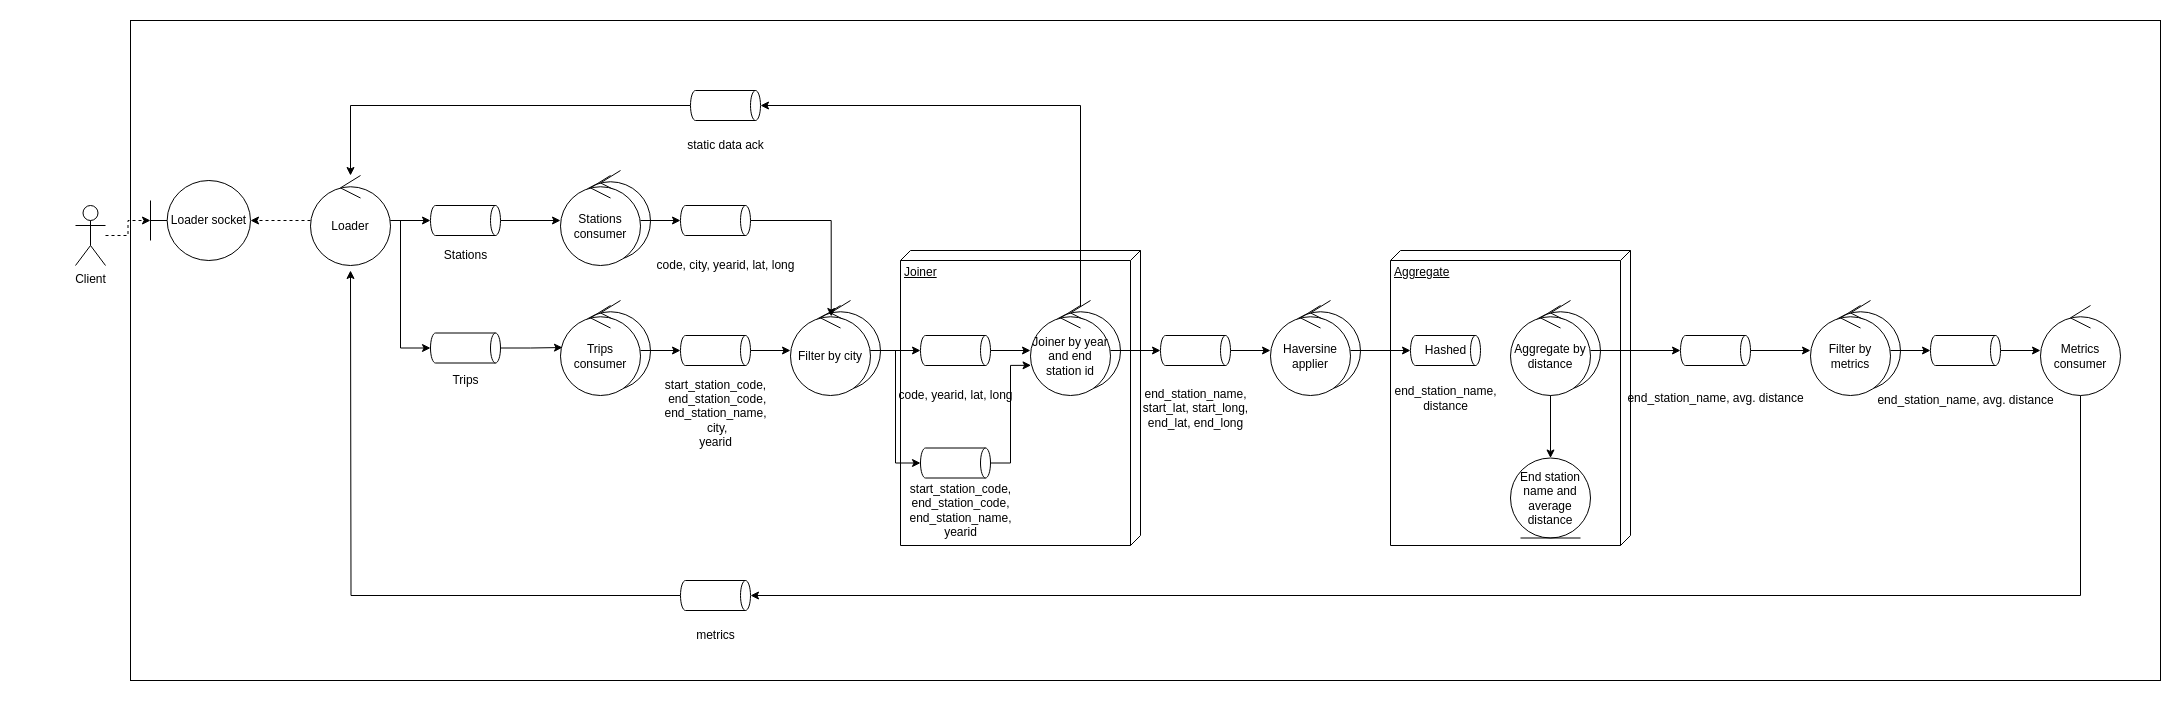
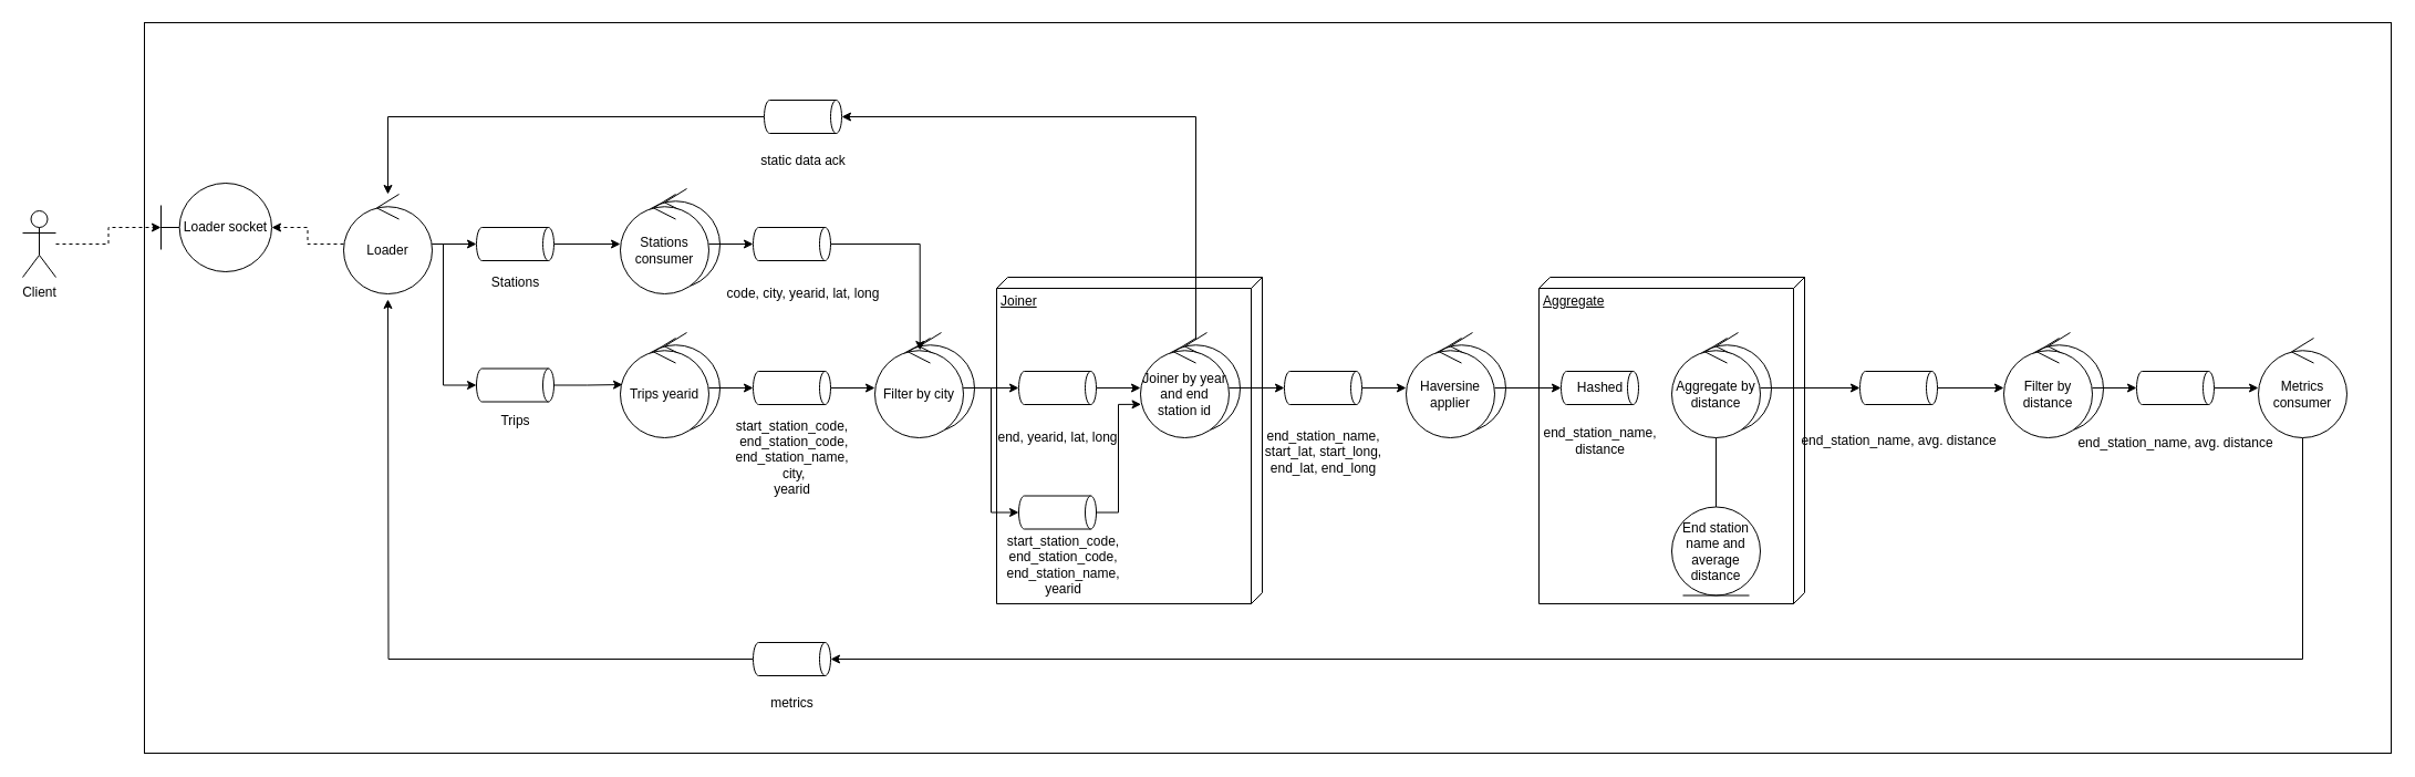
  <mxCell id="0" />
  <mxCell id="1" parent="0" />
  <mxCell id="2" value="" style="rounded=0;whiteSpace=wrap;html=1;fillColor=none;" vertex="1" parent="1"><mxGeometry x="130" y="20" width="2030" height="660" as="geometry" /></mxCell>
  <mxCell id="3" value="Aggregate" style="verticalAlign=top;align=left;spacingTop=8;spacingLeft=2;spacingRight=12;shape=cube;size=10;direction=south;fontStyle=4;html=1;whiteSpace=wrap;" vertex="1" parent="1"><mxGeometry x="1390" y="250" width="240" height="295" as="geometry" /></mxCell>
  <mxCell id="4" value="Joiner" style="verticalAlign=top;align=left;spacingTop=8;spacingLeft=2;spacingRight=12;shape=cube;size=10;direction=south;fontStyle=4;html=1;whiteSpace=wrap;" vertex="1" parent="1"><mxGeometry x="900" y="250" width="240" height="295" as="geometry" /></mxCell>
- <mxCell id="5" value="Loader socket" style="shape=umlBoundary;whiteSpace=wrap;html=1;" vertex="1" parent="1"><mxGeometry x="150" y="180" width="100" height="80" as="geometry" /></mxCell>
+ <mxCell id="5" value="Loader socket" style="shape=umlBoundary;whiteSpace=wrap;html=1;" vertex="1" parent="1"><mxGeometry x="145" y="165" width="100" height="80" as="geometry" /></mxCell>
  <mxCell id="6" style="edgeStyle=orthogonalEdgeStyle;rounded=0;orthogonalLoop=1;jettySize=auto;html=1;dashed=1;" edge="1" parent="1" source="9" target="5"><mxGeometry relative="1" as="geometry" /></mxCell>
  <mxCell id="7" style="edgeStyle=orthogonalEdgeStyle;rounded=0;orthogonalLoop=1;jettySize=auto;html=1;entryX=0.5;entryY=1;entryDx=0;entryDy=0;entryPerimeter=0;" edge="1" parent="1" source="9" target="17"><mxGeometry relative="1" as="geometry" /></mxCell>
  <mxCell id="8" style="edgeStyle=orthogonalEdgeStyle;rounded=0;orthogonalLoop=1;jettySize=auto;html=1;entryX=0.5;entryY=1;entryDx=0;entryDy=0;entryPerimeter=0;" edge="1" parent="1" source="9" target="19"><mxGeometry relative="1" as="geometry"><Array as="points"><mxPoint x="400" y="220" /><mxPoint x="400" y="348" /></Array></mxGeometry></mxCell>
  <mxCell id="9" value="Loader" style="ellipse;shape=umlControl;whiteSpace=wrap;html=1;" vertex="1" parent="1"><mxGeometry x="310" y="175" width="80" height="90" as="geometry" /></mxCell>
  <mxCell id="10" value="" style="group" vertex="1" connectable="0" parent="1"><mxGeometry x="560" y="170" width="90" height="95" as="geometry" /></mxCell>
  <mxCell id="11" value="" style="ellipse;shape=umlControl;whiteSpace=wrap;html=1;" vertex="1" parent="10"><mxGeometry x="10" width="80" height="90" as="geometry" /></mxCell>
  <mxCell id="12" value="Stations consumer" style="ellipse;shape=umlControl;whiteSpace=wrap;html=1;" vertex="1" parent="10"><mxGeometry y="5" width="80" height="90" as="geometry" /></mxCell>
  <mxCell id="13" value="" style="group" vertex="1" connectable="0" parent="1"><mxGeometry x="560" y="300" width="90" height="95" as="geometry" /></mxCell>
  <mxCell id="14" value="" style="ellipse;shape=umlControl;whiteSpace=wrap;html=1;" vertex="1" parent="13"><mxGeometry x="10" width="80" height="90" as="geometry" /></mxCell>
- <mxCell id="15" value="Trips consumer" style="ellipse;shape=umlControl;whiteSpace=wrap;html=1;" vertex="1" parent="13"><mxGeometry y="5" width="80" height="90" as="geometry" /></mxCell>
+ <mxCell id="15" value="Trips yearid" style="ellipse;shape=umlControl;whiteSpace=wrap;html=1;" vertex="1" parent="13"><mxGeometry y="5" width="80" height="90" as="geometry" /></mxCell>
  <mxCell id="16" style="edgeStyle=orthogonalEdgeStyle;rounded=0;orthogonalLoop=1;jettySize=auto;html=1;" edge="1" parent="1" source="17" target="12"><mxGeometry relative="1" as="geometry" /></mxCell>
  <mxCell id="17" value="" style="shape=cylinder3;whiteSpace=wrap;html=1;boundedLbl=1;backgroundOutline=1;size=5;rotation=90;" vertex="1" parent="1"><mxGeometry x="450" y="185" width="30" height="70" as="geometry" /></mxCell>
  <mxCell id="18" style="edgeStyle=orthogonalEdgeStyle;rounded=0;orthogonalLoop=1;jettySize=auto;html=1;entryX=0.025;entryY=0.467;entryDx=0;entryDy=0;entryPerimeter=0;" edge="1" parent="1" source="19" target="15"><mxGeometry relative="1" as="geometry" /></mxCell>
  <mxCell id="19" value="" style="shape=cylinder3;whiteSpace=wrap;html=1;boundedLbl=1;backgroundOutline=1;size=5;rotation=90;" vertex="1" parent="1"><mxGeometry x="450" y="312.5" width="30" height="70" as="geometry" /></mxCell>
  <mxCell id="20" value="" style="group" vertex="1" connectable="0" parent="1"><mxGeometry x="790" y="300" width="90" height="95" as="geometry" /></mxCell>
  <mxCell id="21" value="" style="ellipse;shape=umlControl;whiteSpace=wrap;html=1;" vertex="1" parent="20"><mxGeometry x="10" width="80" height="90" as="geometry" /></mxCell>
  <mxCell id="22" value="Filter by city" style="ellipse;shape=umlControl;whiteSpace=wrap;html=1;" vertex="1" parent="20"><mxGeometry y="5" width="80" height="90" as="geometry" /></mxCell>
  <mxCell id="23" value="" style="edgeStyle=orthogonalEdgeStyle;rounded=0;orthogonalLoop=1;jettySize=auto;html=1;" edge="1" parent="1" source="24" target="22"><mxGeometry relative="1" as="geometry" /></mxCell>
  <mxCell id="24" value="" style="shape=cylinder3;whiteSpace=wrap;html=1;boundedLbl=1;backgroundOutline=1;size=5;rotation=90;" vertex="1" parent="1"><mxGeometry x="700" y="315" width="30" height="70" as="geometry" /></mxCell>
  <mxCell id="25" value="" style="group" vertex="1" connectable="0" parent="1"><mxGeometry x="1030" y="300" width="90" height="95" as="geometry" /></mxCell>
  <mxCell id="26" value="" style="ellipse;shape=umlControl;whiteSpace=wrap;html=1;" vertex="1" parent="25"><mxGeometry x="10" width="80" height="90" as="geometry" /></mxCell>
  <mxCell id="27" value="Joiner by year and end station id" style="ellipse;shape=umlControl;whiteSpace=wrap;html=1;" vertex="1" parent="25"><mxGeometry y="5" width="80" height="90" as="geometry" /></mxCell>
  <mxCell id="28" value="" style="edgeStyle=orthogonalEdgeStyle;rounded=0;orthogonalLoop=1;jettySize=auto;html=1;" edge="1" parent="1" source="29" target="27"><mxGeometry relative="1" as="geometry" /></mxCell>
  <mxCell id="29" value="" style="shape=cylinder3;whiteSpace=wrap;html=1;boundedLbl=1;backgroundOutline=1;size=5;rotation=90;" vertex="1" parent="1"><mxGeometry x="940" y="315" width="30" height="70" as="geometry" /></mxCell>
  <mxCell id="30" style="edgeStyle=orthogonalEdgeStyle;rounded=0;orthogonalLoop=1;jettySize=auto;html=1;entryX=0.5;entryY=1;entryDx=0;entryDy=0;entryPerimeter=0;" edge="1" parent="1" source="22" target="29"><mxGeometry relative="1" as="geometry" /></mxCell>
  <mxCell id="31" value="" style="edgeStyle=orthogonalEdgeStyle;rounded=0;orthogonalLoop=1;jettySize=auto;html=1;" edge="1" parent="1" source="15" target="24"><mxGeometry relative="1" as="geometry" /></mxCell>
  <mxCell id="32" style="edgeStyle=orthogonalEdgeStyle;rounded=0;orthogonalLoop=1;jettySize=auto;html=1;entryX=0.509;entryY=0.122;entryDx=0;entryDy=0;entryPerimeter=0;" edge="1" parent="1" source="33" target="22"><mxGeometry relative="1" as="geometry" /></mxCell>
  <mxCell id="33" value="" style="shape=cylinder3;whiteSpace=wrap;html=1;boundedLbl=1;backgroundOutline=1;size=5;rotation=90;" vertex="1" parent="1"><mxGeometry x="700" y="185" width="30" height="70" as="geometry" /></mxCell>
  <mxCell id="34" value="" style="edgeStyle=orthogonalEdgeStyle;rounded=0;orthogonalLoop=1;jettySize=auto;html=1;" edge="1" parent="1" source="12" target="33"><mxGeometry relative="1" as="geometry" /></mxCell>
  <mxCell id="35" value="" style="group" vertex="1" connectable="0" parent="1"><mxGeometry x="1270" y="300" width="90" height="95" as="geometry" /></mxCell>
  <mxCell id="36" value="" style="ellipse;shape=umlControl;whiteSpace=wrap;html=1;" vertex="1" parent="35"><mxGeometry x="10" width="80" height="90" as="geometry" /></mxCell>
  <mxCell id="37" value="Haversine applier" style="ellipse;shape=umlControl;whiteSpace=wrap;html=1;" vertex="1" parent="35"><mxGeometry y="5" width="80" height="90" as="geometry" /></mxCell>
  <mxCell id="38" value="" style="edgeStyle=orthogonalEdgeStyle;rounded=0;orthogonalLoop=1;jettySize=auto;html=1;" edge="1" parent="1" source="39" target="37"><mxGeometry relative="1" as="geometry" /></mxCell>
  <mxCell id="39" value="" style="shape=cylinder3;whiteSpace=wrap;html=1;boundedLbl=1;backgroundOutline=1;size=5;rotation=90;" vertex="1" parent="1"><mxGeometry x="1180" y="315" width="30" height="70" as="geometry" /></mxCell>
  <mxCell id="40" value="" style="edgeStyle=orthogonalEdgeStyle;rounded=0;orthogonalLoop=1;jettySize=auto;html=1;" edge="1" parent="1" source="27" target="39"><mxGeometry relative="1" as="geometry" /></mxCell>
  <mxCell id="41" value="" style="shape=cylinder3;whiteSpace=wrap;html=1;boundedLbl=1;backgroundOutline=1;size=5;rotation=90;" vertex="1" parent="1"><mxGeometry x="1430" y="315" width="30" height="70" as="geometry" /></mxCell>
  <mxCell id="42" value="" style="edgeStyle=orthogonalEdgeStyle;rounded=0;orthogonalLoop=1;jettySize=auto;html=1;" edge="1" parent="1" source="37" target="41"><mxGeometry relative="1" as="geometry" /></mxCell>
  <mxCell id="43" style="edgeStyle=orthogonalEdgeStyle;rounded=0;orthogonalLoop=1;jettySize=auto;html=1;" edge="1" parent="1" source="44" target="49"><mxGeometry relative="1" as="geometry"><Array as="points"><mxPoint x="2080" y="595" /></Array></mxGeometry></mxCell>
  <mxCell id="44" value="Metrics consumer" style="ellipse;shape=umlControl;whiteSpace=wrap;html=1;" vertex="1" parent="1"><mxGeometry x="2040" y="305" width="80" height="90" as="geometry" /></mxCell>
  <mxCell id="45" style="edgeStyle=orthogonalEdgeStyle;rounded=0;orthogonalLoop=1;jettySize=auto;html=1;" edge="1" parent="1" source="46" target="9"><mxGeometry relative="1" as="geometry" /></mxCell>
  <mxCell id="46" value="" style="shape=cylinder3;whiteSpace=wrap;html=1;boundedLbl=1;backgroundOutline=1;size=5;rotation=90;" vertex="1" parent="1"><mxGeometry x="710" y="70" width="30" height="70" as="geometry" /></mxCell>
  <mxCell id="47" style="edgeStyle=orthogonalEdgeStyle;rounded=0;orthogonalLoop=1;jettySize=auto;html=1;entryX=0.5;entryY=0;entryDx=0;entryDy=0;entryPerimeter=0;" edge="1" parent="1" source="27" target="46"><mxGeometry relative="1" as="geometry"><Array as="points"><mxPoint x="1080" y="105" /></Array></mxGeometry></mxCell>
  <mxCell id="48" style="edgeStyle=orthogonalEdgeStyle;rounded=0;orthogonalLoop=1;jettySize=auto;html=1;" edge="1" parent="1" source="49"><mxGeometry relative="1" as="geometry"><mxPoint x="350" y="270" as="targetPoint" /></mxGeometry></mxCell>
  <mxCell id="49" value="" style="shape=cylinder3;whiteSpace=wrap;html=1;boundedLbl=1;backgroundOutline=1;size=5;rotation=90;" vertex="1" parent="1"><mxGeometry x="700" y="560" width="30" height="70" as="geometry" /></mxCell>
  <mxCell id="50" value="Trips" style="text;html=1;align=center;verticalAlign=middle;resizable=0;points=[];autosize=1;strokeColor=none;fillColor=none;" vertex="1" parent="1"><mxGeometry x="440" y="365" width="50" height="30" as="geometry" /></mxCell>
  <mxCell id="51" value="Stations" style="text;html=1;align=center;verticalAlign=middle;resizable=0;points=[];autosize=1;strokeColor=none;fillColor=none;" vertex="1" parent="1"><mxGeometry x="430" y="240" width="70" height="30" as="geometry" /></mxCell>
  <mxCell id="52" value="static data ack" style="text;html=1;align=center;verticalAlign=middle;resizable=0;points=[];autosize=1;strokeColor=none;fillColor=none;" vertex="1" parent="1"><mxGeometry x="675" y="130" width="100" height="30" as="geometry" /></mxCell>
  <mxCell id="53" value="metrics" style="text;html=1;align=center;verticalAlign=middle;resizable=0;points=[];autosize=1;strokeColor=none;fillColor=none;" vertex="1" parent="1"><mxGeometry x="685" y="620" width="60" height="30" as="geometry" /></mxCell>
  <mxCell id="54" value="" style="edgeStyle=orthogonalEdgeStyle;rounded=0;orthogonalLoop=1;jettySize=auto;html=1;dashed=1;" edge="1" parent="1" source="55" target="5"><mxGeometry relative="1" as="geometry" /></mxCell>
- <mxCell id="55" value="Client" style="shape=umlActor;verticalLabelPosition=bottom;verticalAlign=top;html=1;outlineConnect=0;" vertex="1" parent="1"><mxGeometry x="75" y="205" width="30" height="60" as="geometry" /></mxCell>
+ <mxCell id="55" value="Client" style="shape=umlActor;verticalLabelPosition=bottom;verticalAlign=top;html=1;outlineConnect=0;" vertex="1" parent="1"><mxGeometry x="20" y="190" width="30" height="60" as="geometry" /></mxCell>
  <mxCell id="56" value="&lt;div&gt;start_station_code,&lt;/div&gt;&lt;div&gt;&amp;nbsp;end_station_code, &lt;br&gt;&lt;/div&gt;&lt;div&gt;end_station_name,&lt;/div&gt;&lt;div&gt;&amp;nbsp;city, &lt;br&gt;&lt;/div&gt;&lt;div&gt;yearid&lt;/div&gt;" style="text;html=1;align=center;verticalAlign=middle;resizable=0;points=[];autosize=1;strokeColor=none;fillColor=none;" vertex="1" parent="1"><mxGeometry x="650" y="367.5" width="130" height="90" as="geometry" /></mxCell>
  <mxCell id="57" value="" style="group" vertex="1" connectable="0" parent="1"><mxGeometry x="1510" y="300" width="90" height="95" as="geometry" /></mxCell>
  <mxCell id="58" value="" style="ellipse;shape=umlControl;whiteSpace=wrap;html=1;" vertex="1" parent="57"><mxGeometry x="10" width="80" height="90" as="geometry" /></mxCell>
  <mxCell id="59" value="Aggregate by distance" style="ellipse;shape=umlControl;whiteSpace=wrap;html=1;" vertex="1" parent="57"><mxGeometry y="5" width="80" height="90" as="geometry" /></mxCell>
  <mxCell id="60" value="" style="edgeStyle=orthogonalEdgeStyle;rounded=0;orthogonalLoop=1;jettySize=auto;html=1;" edge="1" parent="1" source="61" target="77"><mxGeometry relative="1" as="geometry" /></mxCell>
  <mxCell id="61" value="" style="shape=cylinder3;whiteSpace=wrap;html=1;boundedLbl=1;backgroundOutline=1;size=5;rotation=90;" vertex="1" parent="1"><mxGeometry x="1700" y="315" width="30" height="70" as="geometry" /></mxCell>
  <mxCell id="62" value="" style="edgeStyle=orthogonalEdgeStyle;rounded=0;orthogonalLoop=1;jettySize=auto;html=1;" edge="1" parent="1" source="59" target="61"><mxGeometry relative="1" as="geometry" /></mxCell>
  <mxCell id="63" value="end_station_name, avg. distance" style="text;html=1;align=center;verticalAlign=middle;resizable=0;points=[];autosize=1;strokeColor=none;fillColor=none;" vertex="1" parent="1"><mxGeometry x="1615" y="382.5" width="200" height="30" as="geometry" /></mxCell>
  <mxCell id="64" style="edgeStyle=orthogonalEdgeStyle;rounded=0;orthogonalLoop=1;jettySize=auto;html=1;entryX=0.007;entryY=0.665;entryDx=0;entryDy=0;entryPerimeter=0;" edge="1" parent="1" source="65" target="27"><mxGeometry relative="1" as="geometry" /></mxCell>
  <mxCell id="65" value="" style="shape=cylinder3;whiteSpace=wrap;html=1;boundedLbl=1;backgroundOutline=1;size=5;rotation=90;" vertex="1" parent="1"><mxGeometry x="940" y="427.5" width="30" height="70" as="geometry" /></mxCell>
  <mxCell id="66" style="edgeStyle=orthogonalEdgeStyle;rounded=0;orthogonalLoop=1;jettySize=auto;html=1;entryX=0.5;entryY=1;entryDx=0;entryDy=0;entryPerimeter=0;" edge="1" parent="1" source="22" target="65"><mxGeometry relative="1" as="geometry" /></mxCell>
  <mxCell id="67" value="Hashed" style="text;html=1;align=center;verticalAlign=middle;resizable=0;points=[];autosize=1;strokeColor=none;fillColor=none;" vertex="1" parent="1"><mxGeometry x="1415" y="335" width="60" height="30" as="geometry" /></mxCell>
  <mxCell id="68" value="End station name and average distance" style="ellipse;shape=umlEntity;whiteSpace=wrap;html=1;" vertex="1" parent="1"><mxGeometry x="1510" y="457.5" width="80" height="80" as="geometry" /></mxCell>
- <mxCell id="69" value="" style="edgeStyle=orthogonalEdgeStyle;rounded=0;orthogonalLoop=1;jettySize=auto;html=1;" edge="1" parent="1" source="59" target="68"><mxGeometry relative="1" as="geometry" /></mxCell>
+ <mxCell id="69" value="" style="edgeStyle=orthogonalEdgeStyle;rounded=0;orthogonalLoop=1;jettySize=auto;html=1;endArrow=none;" edge="1" parent="1" source="59" target="68"><mxGeometry relative="1" as="geometry" /></mxCell>
  <mxCell id="70" value="code, city, yearid, lat, long" style="text;html=1;align=center;verticalAlign=middle;resizable=0;points=[];autosize=1;strokeColor=none;fillColor=none;" vertex="1" parent="1"><mxGeometry x="645" y="250" width="160" height="30" as="geometry" /></mxCell>
- <mxCell id="71" value="code, yearid, lat, long" style="text;html=1;align=center;verticalAlign=middle;resizable=0;points=[];autosize=1;strokeColor=none;fillColor=none;" vertex="1" parent="1"><mxGeometry x="885" y="380" width="140" height="30" as="geometry" /></mxCell>
+ <mxCell id="71" value="end, yearid, lat, long" style="text;html=1;align=center;verticalAlign=middle;resizable=0;points=[];autosize=1;strokeColor=none;fillColor=none;" vertex="1" parent="1"><mxGeometry x="885" y="380" width="140" height="30" as="geometry" /></mxCell>
  <mxCell id="72" value="&lt;div&gt;start_station_code, &lt;br&gt;&lt;/div&gt;&lt;div&gt;end_station_code,&lt;/div&gt;&lt;div&gt;end_station_name,&lt;/div&gt;&lt;div&gt;yearid&lt;br&gt;&lt;/div&gt;" style="text;html=1;align=center;verticalAlign=middle;resizable=0;points=[];autosize=1;strokeColor=none;fillColor=none;" vertex="1" parent="1"><mxGeometry x="895" y="475" width="130" height="70" as="geometry" /></mxCell>
  <mxCell id="73" value="&lt;div&gt;end_station_name, &lt;br&gt;&lt;/div&gt;&lt;div&gt;start_lat, start_long, &lt;br&gt;&lt;/div&gt;&lt;div&gt;end_lat, end_long&lt;br&gt;&lt;/div&gt;" style="text;html=1;align=center;verticalAlign=middle;resizable=0;points=[];autosize=1;strokeColor=none;fillColor=none;" vertex="1" parent="1"><mxGeometry x="1130" y="377.5" width="130" height="60" as="geometry" /></mxCell>
  <mxCell id="74" value="&lt;div&gt;end_station_name, &lt;br&gt;&lt;/div&gt;&lt;div&gt;distance&lt;br&gt;&lt;/div&gt;" style="text;html=1;align=center;verticalAlign=middle;resizable=0;points=[];autosize=1;strokeColor=none;fillColor=none;" vertex="1" parent="1"><mxGeometry x="1380" y="377.5" width="130" height="40" as="geometry" /></mxCell>
  <mxCell id="75" value="" style="group" vertex="1" connectable="0" parent="1"><mxGeometry x="1810" y="300" width="90" height="95" as="geometry" /></mxCell>
  <mxCell id="76" value="" style="ellipse;shape=umlControl;whiteSpace=wrap;html=1;" vertex="1" parent="75"><mxGeometry x="10" width="80" height="90" as="geometry" /></mxCell>
- <mxCell id="77" value="Filter by metrics" style="ellipse;shape=umlControl;whiteSpace=wrap;html=1;" vertex="1" parent="75"><mxGeometry y="5" width="80" height="90" as="geometry" /></mxCell>
+ <mxCell id="77" value="Filter by distance" style="ellipse;shape=umlControl;whiteSpace=wrap;html=1;" vertex="1" parent="75"><mxGeometry y="5" width="80" height="90" as="geometry" /></mxCell>
  <mxCell id="78" value="" style="edgeStyle=orthogonalEdgeStyle;rounded=0;orthogonalLoop=1;jettySize=auto;html=1;" edge="1" parent="1" source="79" target="44"><mxGeometry relative="1" as="geometry" /></mxCell>
  <mxCell id="79" value="" style="shape=cylinder3;whiteSpace=wrap;html=1;boundedLbl=1;backgroundOutline=1;size=5;rotation=90;" vertex="1" parent="1"><mxGeometry x="1950" y="315" width="30" height="70" as="geometry" /></mxCell>
  <mxCell id="80" value="" style="edgeStyle=orthogonalEdgeStyle;rounded=0;orthogonalLoop=1;jettySize=auto;html=1;" edge="1" parent="1" source="77" target="79"><mxGeometry relative="1" as="geometry" /></mxCell>
  <mxCell id="81" value="end_station_name, avg. distance" style="text;html=1;align=center;verticalAlign=middle;resizable=0;points=[];autosize=1;strokeColor=none;fillColor=none;" vertex="1" parent="1"><mxGeometry x="1865" y="385" width="200" height="30" as="geometry" /></mxCell>
